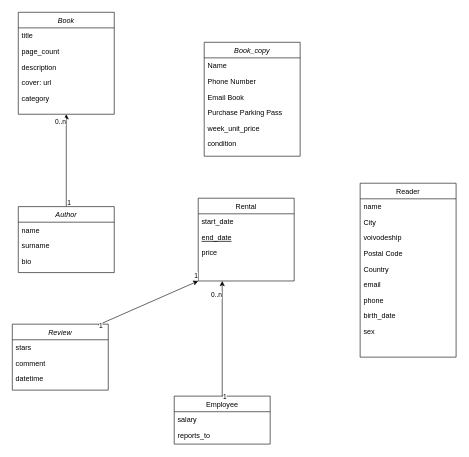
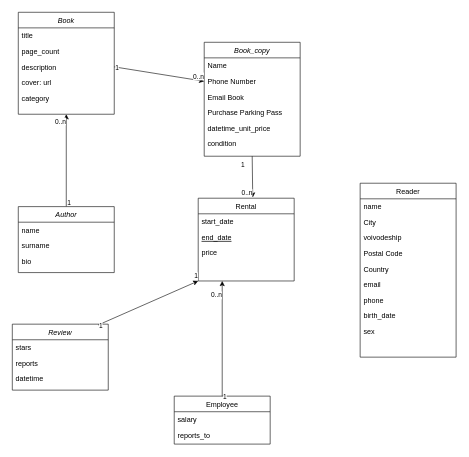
  <mxCell id="0" />
  <mxCell id="1" parent="0" />
  <mxCell id="2" value="Book_copy" style="swimlane;fontStyle=2;align=center;verticalAlign=top;childLayout=stackLayout;horizontal=1;startSize=26;horizontalStack=0;resizeParent=1;resizeLast=0;collapsible=1;marginBottom=0;rounded=0;shadow=0;strokeWidth=1;" parent="1" vertex="1"><mxGeometry x="340" y="70" width="160" height="190" as="geometry"><mxRectangle x="230" y="140" width="160" height="26" as="alternateBounds" /></mxGeometry></mxCell>
  <mxCell id="3" value="Name" style="text;align=left;verticalAlign=top;spacingLeft=4;spacingRight=4;overflow=hidden;rotatable=0;points=[[0,0.5],[1,0.5]];portConstraint=eastwest;" parent="2" vertex="1"><mxGeometry y="26" width="160" height="26" as="geometry" /></mxCell>
  <mxCell id="4" value="Phone Number" style="text;align=left;verticalAlign=top;spacingLeft=4;spacingRight=4;overflow=hidden;rotatable=0;points=[[0,0.5],[1,0.5]];portConstraint=eastwest;rounded=0;shadow=0;html=0;" parent="2" vertex="1"><mxGeometry y="52" width="160" height="26" as="geometry" /></mxCell>
  <mxCell id="5" value="Email Book" style="text;align=left;verticalAlign=top;spacingLeft=4;spacingRight=4;overflow=hidden;rotatable=0;points=[[0,0.5],[1,0.5]];portConstraint=eastwest;rounded=0;shadow=0;html=0;" parent="2" vertex="1"><mxGeometry y="78" width="160" height="26" as="geometry" /></mxCell>
  <mxCell id="6" value="Purchase Parking Pass" style="text;align=left;verticalAlign=top;spacingLeft=4;spacingRight=4;overflow=hidden;rotatable=0;points=[[0,0.5],[1,0.5]];portConstraint=eastwest;" parent="2" vertex="1"><mxGeometry y="104" width="160" height="26" as="geometry" /></mxCell>
- <mxCell id="7" value="week_unit_price" style="text;align=left;verticalAlign=top;spacingLeft=4;spacingRight=4;overflow=hidden;rotatable=0;points=[[0,0.5],[1,0.5]];portConstraint=eastwest;" vertex="1" parent="2"><mxGeometry y="130" width="160" height="26" as="geometry" /></mxCell>
+ <mxCell id="7" value="datetime_unit_price" style="text;align=left;verticalAlign=top;spacingLeft=4;spacingRight=4;overflow=hidden;rotatable=0;points=[[0,0.5],[1,0.5]];portConstraint=eastwest;" vertex="1" parent="2"><mxGeometry y="130" width="160" height="26" as="geometry" /></mxCell>
  <mxCell id="8" value="condition" style="text;align=left;verticalAlign=top;spacingLeft=4;spacingRight=4;overflow=hidden;rotatable=0;points=[[0,0.5],[1,0.5]];portConstraint=eastwest;" vertex="1" parent="2"><mxGeometry y="156" width="160" height="26" as="geometry" /></mxCell>
  <mxCell id="9" value="Rental" style="swimlane;fontStyle=0;align=center;verticalAlign=top;childLayout=stackLayout;horizontal=1;startSize=26;horizontalStack=0;resizeParent=1;resizeLast=0;collapsible=1;marginBottom=0;rounded=0;shadow=0;strokeWidth=1;" parent="1" vertex="1"><mxGeometry x="330" y="330" width="160" height="138" as="geometry"><mxRectangle x="130" y="380" width="160" height="26" as="alternateBounds" /></mxGeometry></mxCell>
  <mxCell id="10" value="start_date" style="text;align=left;verticalAlign=top;spacingLeft=4;spacingRight=4;overflow=hidden;rotatable=0;points=[[0,0.5],[1,0.5]];portConstraint=eastwest;" parent="9" vertex="1"><mxGeometry y="26" width="160" height="26" as="geometry" /></mxCell>
  <mxCell id="11" value="end_date" style="text;align=left;verticalAlign=top;spacingLeft=4;spacingRight=4;overflow=hidden;rotatable=0;points=[[0,0.5],[1,0.5]];portConstraint=eastwest;fontStyle=4" parent="9" vertex="1"><mxGeometry y="52" width="160" height="26" as="geometry" /></mxCell>
  <mxCell id="12" value="price" style="text;align=left;verticalAlign=top;spacingLeft=4;spacingRight=4;overflow=hidden;rotatable=0;points=[[0,0.5],[1,0.5]];portConstraint=eastwest;" parent="9" vertex="1"><mxGeometry y="78" width="160" height="26" as="geometry" /></mxCell>
  <mxCell id="13" value="Employee" style="swimlane;fontStyle=0;align=center;verticalAlign=top;childLayout=stackLayout;horizontal=1;startSize=26;horizontalStack=0;resizeParent=1;resizeLast=0;collapsible=1;marginBottom=0;rounded=0;shadow=0;strokeWidth=1;" parent="1" vertex="1"><mxGeometry x="290" y="660" width="160" height="80" as="geometry"><mxRectangle x="340" y="380" width="170" height="26" as="alternateBounds" /></mxGeometry></mxCell>
  <mxCell id="14" value="salary" style="text;align=left;verticalAlign=top;spacingLeft=4;spacingRight=4;overflow=hidden;rotatable=0;points=[[0,0.5],[1,0.5]];portConstraint=eastwest;" parent="13" vertex="1"><mxGeometry y="26" width="160" height="26" as="geometry" /></mxCell>
  <mxCell id="15" value="reports_to" style="text;align=left;verticalAlign=top;spacingLeft=4;spacingRight=4;overflow=hidden;rotatable=0;points=[[0,0.5],[1,0.5]];portConstraint=eastwest;" vertex="1" parent="13"><mxGeometry y="52" width="160" height="26" as="geometry" /></mxCell>
  <mxCell id="16" value="Reader" style="swimlane;fontStyle=0;align=center;verticalAlign=top;childLayout=stackLayout;horizontal=1;startSize=26;horizontalStack=0;resizeParent=1;resizeLast=0;collapsible=1;marginBottom=0;rounded=0;shadow=0;strokeWidth=1;" parent="1" vertex="1"><mxGeometry x="600" y="305" width="160" height="290" as="geometry"><mxRectangle x="550" y="140" width="160" height="26" as="alternateBounds" /></mxGeometry></mxCell>
  <mxCell id="17" value="name " style="text;align=left;verticalAlign=top;spacingLeft=4;spacingRight=4;overflow=hidden;rotatable=0;points=[[0,0.5],[1,0.5]];portConstraint=eastwest;" parent="16" vertex="1"><mxGeometry y="26" width="160" height="26" as="geometry" /></mxCell>
  <mxCell id="18" value="City" style="text;align=left;verticalAlign=top;spacingLeft=4;spacingRight=4;overflow=hidden;rotatable=0;points=[[0,0.5],[1,0.5]];portConstraint=eastwest;rounded=0;shadow=0;html=0;" parent="16" vertex="1"><mxGeometry y="52" width="160" height="26" as="geometry" /></mxCell>
  <mxCell id="19" value="voivodeship" style="text;align=left;verticalAlign=top;spacingLeft=4;spacingRight=4;overflow=hidden;rotatable=0;points=[[0,0.5],[1,0.5]];portConstraint=eastwest;rounded=0;shadow=0;html=0;" parent="16" vertex="1"><mxGeometry y="78" width="160" height="26" as="geometry" /></mxCell>
  <mxCell id="20" value="Postal Code" style="text;align=left;verticalAlign=top;spacingLeft=4;spacingRight=4;overflow=hidden;rotatable=0;points=[[0,0.5],[1,0.5]];portConstraint=eastwest;rounded=0;shadow=0;html=0;" parent="16" vertex="1"><mxGeometry y="104" width="160" height="26" as="geometry" /></mxCell>
  <mxCell id="21" value="Country" style="text;align=left;verticalAlign=top;spacingLeft=4;spacingRight=4;overflow=hidden;rotatable=0;points=[[0,0.5],[1,0.5]];portConstraint=eastwest;rounded=0;shadow=0;html=0;" parent="16" vertex="1"><mxGeometry y="130" width="160" height="26" as="geometry" /></mxCell>
  <mxCell id="22" value="email" style="text;align=left;verticalAlign=top;spacingLeft=4;spacingRight=4;overflow=hidden;rotatable=0;points=[[0,0.5],[1,0.5]];portConstraint=eastwest;" parent="16" vertex="1"><mxGeometry y="156" width="160" height="26" as="geometry" /></mxCell>
  <mxCell id="23" value="phone" style="text;align=left;verticalAlign=top;spacingLeft=4;spacingRight=4;overflow=hidden;rotatable=0;points=[[0,0.5],[1,0.5]];portConstraint=eastwest;" parent="16" vertex="1"><mxGeometry y="182" width="160" height="26" as="geometry" /></mxCell>
  <mxCell id="24" value="birth_date" style="text;align=left;verticalAlign=top;spacingLeft=4;spacingRight=4;overflow=hidden;rotatable=0;points=[[0,0.5],[1,0.5]];portConstraint=eastwest;" vertex="1" parent="16"><mxGeometry y="208" width="160" height="26" as="geometry" /></mxCell>
  <mxCell id="25" style="edgeStyle=orthogonalEdgeStyle;rounded=0;orthogonalLoop=1;jettySize=auto;html=1;exitX=1;exitY=1;exitDx=0;exitDy=0;entryX=1;entryY=1;entryDx=0;entryDy=0;entryPerimeter=0;dashed=1;" edge="1" parent="16" source="16" target="26"><mxGeometry relative="1" as="geometry" /></mxCell>
  <mxCell id="26" value="sex" style="text;align=left;verticalAlign=top;spacingLeft=4;spacingRight=4;overflow=hidden;rotatable=0;points=[[0,0.5],[1,0.5]];portConstraint=eastwest;" vertex="1" parent="16"><mxGeometry y="234" width="160" height="56" as="geometry" /></mxCell>
  <mxCell id="27" value="Book" style="swimlane;fontStyle=2;align=center;verticalAlign=top;childLayout=stackLayout;horizontal=1;startSize=26;horizontalStack=0;resizeParent=1;resizeLast=0;collapsible=1;marginBottom=0;rounded=0;shadow=0;strokeWidth=1;" vertex="1" parent="1"><mxGeometry x="30" y="20" width="160" height="170" as="geometry"><mxRectangle x="230" y="140" width="160" height="26" as="alternateBounds" /></mxGeometry></mxCell>
  <mxCell id="28" value="title" style="text;align=left;verticalAlign=top;spacingLeft=4;spacingRight=4;overflow=hidden;rotatable=0;points=[[0,0.5],[1,0.5]];portConstraint=eastwest;" vertex="1" parent="27"><mxGeometry y="26" width="160" height="26" as="geometry" /></mxCell>
  <mxCell id="29" value="page_count" style="text;align=left;verticalAlign=top;spacingLeft=4;spacingRight=4;overflow=hidden;rotatable=0;points=[[0,0.5],[1,0.5]];portConstraint=eastwest;rounded=0;shadow=0;html=0;" vertex="1" parent="27"><mxGeometry y="52" width="160" height="26" as="geometry" /></mxCell>
  <mxCell id="30" value="description" style="text;align=left;verticalAlign=top;spacingLeft=4;spacingRight=4;overflow=hidden;rotatable=0;points=[[0,0.5],[1,0.5]];portConstraint=eastwest;rounded=0;shadow=0;html=0;" vertex="1" parent="27"><mxGeometry y="78" width="160" height="26" as="geometry" /></mxCell>
  <mxCell id="31" value="cover: url" style="text;align=left;verticalAlign=top;spacingLeft=4;spacingRight=4;overflow=hidden;rotatable=0;points=[[0,0.5],[1,0.5]];portConstraint=eastwest;" vertex="1" parent="27"><mxGeometry y="104" width="160" height="26" as="geometry" /></mxCell>
  <mxCell id="32" value="" style="endArrow=classic;html=1;rounded=0;exitX=0.5;exitY=0;exitDx=0;exitDy=0;" edge="1" parent="27" source="40"><mxGeometry relative="1" as="geometry"><mxPoint x="79.88" y="300.79" as="sourcePoint" /><mxPoint x="80" y="170" as="targetPoint" /></mxGeometry></mxCell>
  <mxCell id="33" value="1" style="edgeLabel;resizable=0;html=1;align=left;verticalAlign=bottom;" connectable="0" vertex="1" parent="32"><mxGeometry x="-1" relative="1" as="geometry"><mxPoint y="1" as="offset" /></mxGeometry></mxCell>
  <mxCell id="34" value="0..n" style="edgeLabel;resizable=0;html=1;align=right;verticalAlign=bottom;" connectable="0" vertex="1" parent="32"><mxGeometry x="1" relative="1" as="geometry"><mxPoint y="20" as="offset" /></mxGeometry></mxCell>
  <mxCell id="35" value="category" style="text;align=left;verticalAlign=top;spacingLeft=4;spacingRight=4;overflow=hidden;rotatable=0;points=[[0,0.5],[1,0.5]];portConstraint=eastwest;" vertex="1" parent="27"><mxGeometry y="130" width="160" height="26" as="geometry" /></mxCell>
  <mxCell id="36" value="Review" style="swimlane;fontStyle=2;align=center;verticalAlign=top;childLayout=stackLayout;horizontal=1;startSize=26;horizontalStack=0;resizeParent=1;resizeLast=0;collapsible=1;marginBottom=0;rounded=0;shadow=0;strokeWidth=1;" vertex="1" parent="1"><mxGeometry x="20" y="540" width="160" height="110" as="geometry"><mxRectangle x="230" y="140" width="160" height="26" as="alternateBounds" /></mxGeometry></mxCell>
  <mxCell id="37" value="stars" style="text;align=left;verticalAlign=top;spacingLeft=4;spacingRight=4;overflow=hidden;rotatable=0;points=[[0,0.5],[1,0.5]];portConstraint=eastwest;" vertex="1" parent="36"><mxGeometry y="26" width="160" height="26" as="geometry" /></mxCell>
- <mxCell id="38" value="comment" style="text;align=left;verticalAlign=top;spacingLeft=4;spacingRight=4;overflow=hidden;rotatable=0;points=[[0,0.5],[1,0.5]];portConstraint=eastwest;rounded=0;shadow=0;html=0;" vertex="1" parent="36"><mxGeometry y="52" width="160" height="26" as="geometry" /></mxCell>
+ <mxCell id="38" value="reports" style="text;align=left;verticalAlign=top;spacingLeft=4;spacingRight=4;overflow=hidden;rotatable=0;points=[[0,0.5],[1,0.5]];portConstraint=eastwest;rounded=0;shadow=0;html=0;" vertex="1" parent="36"><mxGeometry y="52" width="160" height="26" as="geometry" /></mxCell>
  <mxCell id="39" value="datetime" style="text;align=left;verticalAlign=top;spacingLeft=4;spacingRight=4;overflow=hidden;rotatable=0;points=[[0,0.5],[1,0.5]];portConstraint=eastwest;" vertex="1" parent="36"><mxGeometry y="78" width="160" height="26" as="geometry" /></mxCell>
  <mxCell id="40" value="Author" style="swimlane;fontStyle=2;align=center;verticalAlign=top;childLayout=stackLayout;horizontal=1;startSize=26;horizontalStack=0;resizeParent=1;resizeLast=0;collapsible=1;marginBottom=0;rounded=0;shadow=0;strokeWidth=1;" vertex="1" parent="1"><mxGeometry x="30" y="344" width="160" height="110" as="geometry"><mxRectangle x="230" y="140" width="160" height="26" as="alternateBounds" /></mxGeometry></mxCell>
  <mxCell id="41" value="name" style="text;align=left;verticalAlign=top;spacingLeft=4;spacingRight=4;overflow=hidden;rotatable=0;points=[[0,0.5],[1,0.5]];portConstraint=eastwest;" vertex="1" parent="40"><mxGeometry y="26" width="160" height="26" as="geometry" /></mxCell>
  <mxCell id="42" value="surname" style="text;align=left;verticalAlign=top;spacingLeft=4;spacingRight=4;overflow=hidden;rotatable=0;points=[[0,0.5],[1,0.5]];portConstraint=eastwest;rounded=0;shadow=0;html=0;" vertex="1" parent="40"><mxGeometry y="52" width="160" height="26" as="geometry" /></mxCell>
  <mxCell id="43" value="bio" style="text;align=left;verticalAlign=top;spacingLeft=4;spacingRight=4;overflow=hidden;rotatable=0;points=[[0,0.5],[1,0.5]];portConstraint=eastwest;rounded=0;shadow=0;html=0;" vertex="1" parent="40"><mxGeometry y="78" width="160" height="26" as="geometry" /></mxCell>
+ <mxCell id="44" value="" style="endArrow=classic;html=1;rounded=0;entryX=0.568;entryY=-0.008;entryDx=0;entryDy=0;exitX=0.5;exitY=1;exitDx=0;exitDy=0;entryPerimeter=0;" edge="1" parent="1" source="2" target="9"><mxGeometry relative="1" as="geometry"><mxPoint x="230" y="360" as="sourcePoint" /><mxPoint x="380" y="320" as="targetPoint" /></mxGeometry></mxCell>
+ <mxCell id="45" value="1" style="edgeLabel;resizable=0;html=1;align=left;verticalAlign=bottom;" connectable="0" vertex="1" parent="44"><mxGeometry x="-1" relative="1" as="geometry"><mxPoint x="-20" y="22" as="offset" /></mxGeometry></mxCell>
+ <mxCell id="46" value="0..n" style="edgeLabel;resizable=0;html=1;align=right;verticalAlign=bottom;" connectable="0" vertex="1" parent="44"><mxGeometry x="1" relative="1" as="geometry" /></mxCell>
+ <mxCell id="47" value="" style="endArrow=classic;html=1;rounded=0;entryX=0;entryY=0.5;entryDx=0;entryDy=0;exitX=1;exitY=0.5;exitDx=0;exitDy=0;" edge="1" parent="1" source="30" target="4"><mxGeometry relative="1" as="geometry"><mxPoint x="210" y="170" as="sourcePoint" /><mxPoint x="380" y="150" as="targetPoint" /></mxGeometry></mxCell>
+ <mxCell id="48" value="1" style="edgeLabel;resizable=0;html=1;align=left;verticalAlign=bottom;" connectable="0" vertex="1" parent="47"><mxGeometry x="-1" relative="1" as="geometry"><mxPoint y="10" as="offset" /></mxGeometry></mxCell>
+ <mxCell id="49" value="0..n" style="edgeLabel;resizable=0;html=1;align=right;verticalAlign=bottom;" connectable="0" vertex="1" parent="47"><mxGeometry x="1" relative="1" as="geometry" /></mxCell>
  <mxCell id="50" value="" style="endArrow=classic;html=1;rounded=0;exitX=0.894;exitY=0.013;exitDx=0;exitDy=0;exitPerimeter=0;entryX=0;entryY=1;entryDx=0;entryDy=0;" edge="1" parent="1" source="36" target="9"><mxGeometry relative="1" as="geometry"><mxPoint x="60" y="570" as="sourcePoint" /><mxPoint x="320" y="470" as="targetPoint" /></mxGeometry></mxCell>
  <mxCell id="51" value="1" style="edgeLabel;resizable=0;html=1;align=left;verticalAlign=bottom;" connectable="0" vertex="1" parent="50"><mxGeometry x="-1" relative="1" as="geometry"><mxPoint y="10" as="offset" /></mxGeometry></mxCell>
  <mxCell id="52" value="1" style="edgeLabel;resizable=0;html=1;align=right;verticalAlign=bottom;" connectable="0" vertex="1" parent="50"><mxGeometry x="1" relative="1" as="geometry" /></mxCell>
  <mxCell id="53" value="" style="endArrow=classic;html=1;rounded=0;entryX=0.25;entryY=1;entryDx=0;entryDy=0;exitX=0.5;exitY=0;exitDx=0;exitDy=0;" edge="1" parent="1" source="13" target="9"><mxGeometry relative="1" as="geometry"><mxPoint x="250" y="210" as="sourcePoint" /><mxPoint x="420" y="300" as="targetPoint" /></mxGeometry></mxCell>
  <mxCell id="54" value="1" style="edgeLabel;resizable=0;html=1;align=left;verticalAlign=bottom;" connectable="0" vertex="1" parent="53"><mxGeometry x="-1" relative="1" as="geometry"><mxPoint y="10" as="offset" /></mxGeometry></mxCell>
  <mxCell id="55" value="0..n" style="edgeLabel;resizable=0;html=1;align=right;verticalAlign=bottom;" connectable="0" vertex="1" parent="53"><mxGeometry x="1" relative="1" as="geometry"><mxPoint y="32" as="offset" /></mxGeometry></mxCell>
